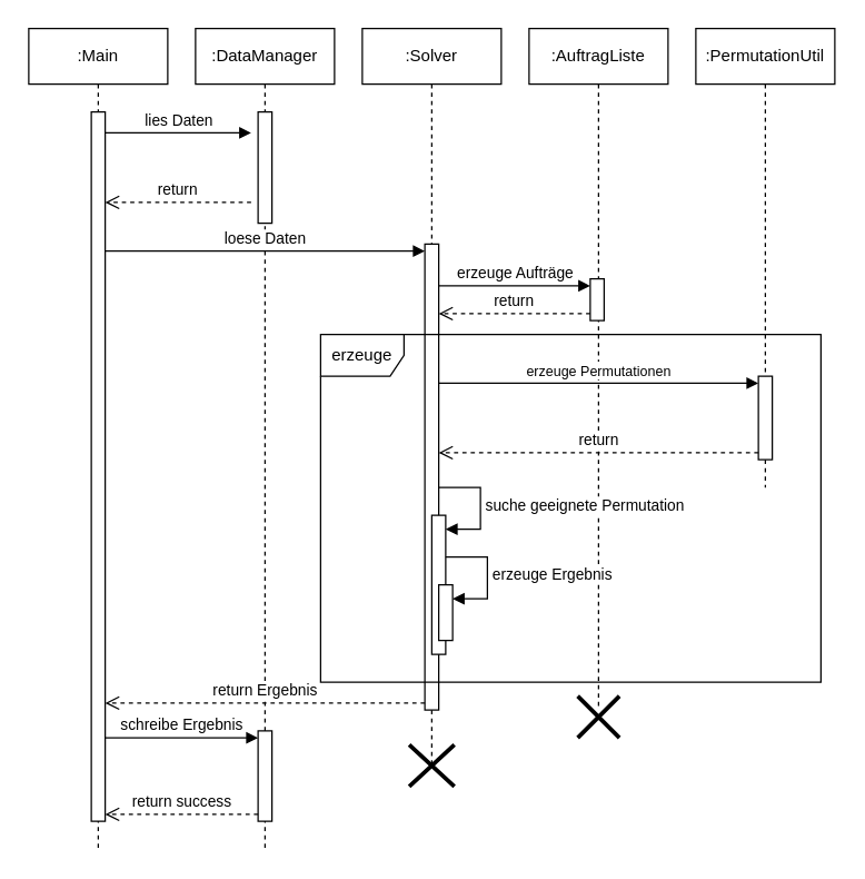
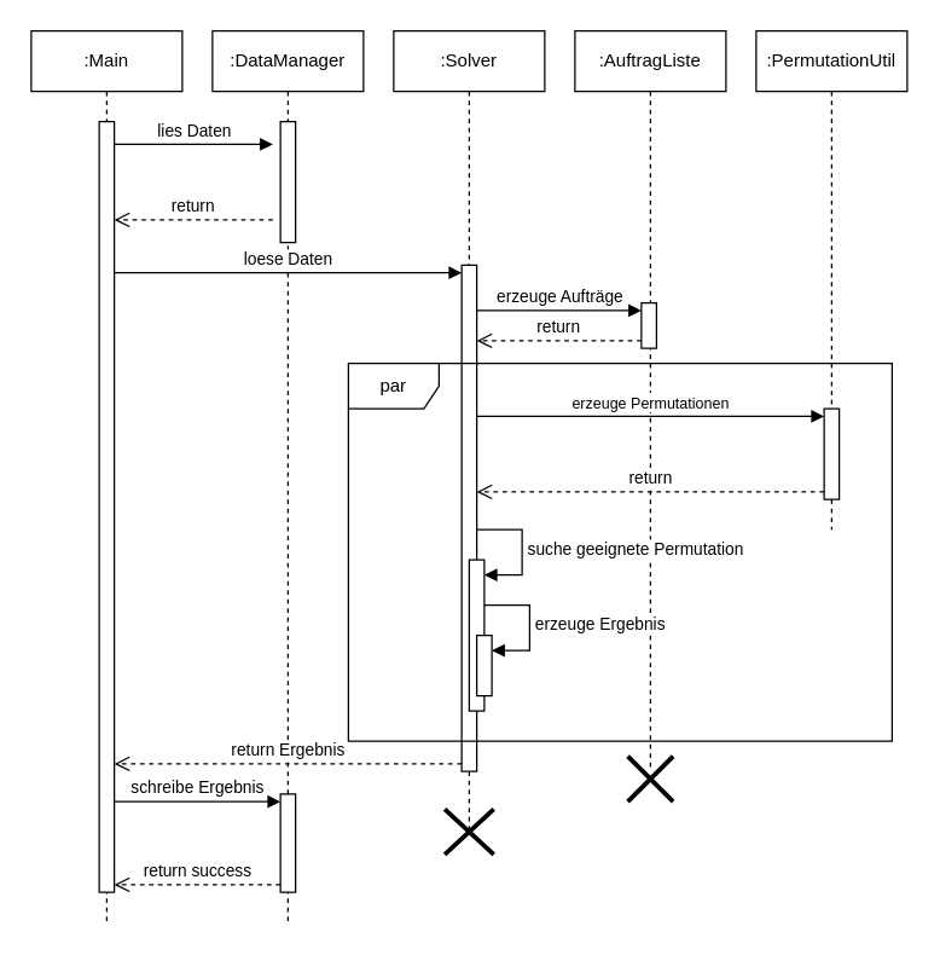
  <mxCell id="0" />
  <mxCell id="1" parent="0" />
  <mxCell id="2" value=":Main" style="shape=umlLifeline;perimeter=lifelinePerimeter;whiteSpace=wrap;html=1;container=1;dropTarget=0;collapsible=0;recursiveResize=0;outlineConnect=0;portConstraint=eastwest;newEdgeStyle={&quot;curved&quot;:0,&quot;rounded&quot;:0};" vertex="1" parent="1"><mxGeometry x="20" y="20" width="100" height="590" as="geometry" /></mxCell>
  <mxCell id="3" value="" style="html=1;points=[[0,0,0,0,5],[0,1,0,0,-5],[1,0,0,0,5],[1,1,0,0,-5]];perimeter=orthogonalPerimeter;outlineConnect=0;targetShapes=umlLifeline;portConstraint=eastwest;newEdgeStyle={&quot;curved&quot;:0,&quot;rounded&quot;:0};" vertex="1" parent="2"><mxGeometry x="45" y="60" width="10" height="510" as="geometry" /></mxCell>
  <mxCell id="4" value=":DataManager" style="shape=umlLifeline;perimeter=lifelinePerimeter;whiteSpace=wrap;html=1;container=1;dropTarget=0;collapsible=0;recursiveResize=0;outlineConnect=0;portConstraint=eastwest;newEdgeStyle={&quot;curved&quot;:0,&quot;rounded&quot;:0};" vertex="1" parent="1"><mxGeometry x="140" y="20" width="100" height="590" as="geometry" /></mxCell>
  <mxCell id="5" value="" style="html=1;points=[[0,0,0,0,5],[0,1,0,0,-5],[1,0,0,0,5],[1,1,0,0,-5]];perimeter=orthogonalPerimeter;outlineConnect=0;targetShapes=umlLifeline;portConstraint=eastwest;newEdgeStyle={&quot;curved&quot;:0,&quot;rounded&quot;:0};" vertex="1" parent="4"><mxGeometry x="45" y="60" width="10" height="80" as="geometry" /></mxCell>
  <mxCell id="6" value="" style="html=1;points=[[0,0,0,0,5],[0,1,0,0,-5],[1,0,0,0,5],[1,1,0,0,-5]];perimeter=orthogonalPerimeter;outlineConnect=0;targetShapes=umlLifeline;portConstraint=eastwest;newEdgeStyle={&quot;curved&quot;:0,&quot;rounded&quot;:0};" vertex="1" parent="4"><mxGeometry x="45" y="505" width="10" height="65" as="geometry" /></mxCell>
  <mxCell id="7" value=":Solver" style="shape=umlLifeline;perimeter=lifelinePerimeter;whiteSpace=wrap;html=1;container=1;dropTarget=0;collapsible=0;recursiveResize=0;outlineConnect=0;portConstraint=eastwest;newEdgeStyle={&quot;curved&quot;:0,&quot;rounded&quot;:0};" vertex="1" parent="1"><mxGeometry x="260" y="20" width="100" height="530" as="geometry" /></mxCell>
  <mxCell id="8" value="" style="html=1;points=[[0,0,0,0,5],[0,1,0,0,-5],[1,0,0,0,5],[1,1,0,0,-5]];perimeter=orthogonalPerimeter;outlineConnect=0;targetShapes=umlLifeline;portConstraint=eastwest;newEdgeStyle={&quot;curved&quot;:0,&quot;rounded&quot;:0};" vertex="1" parent="7"><mxGeometry x="45" y="155" width="10" height="335" as="geometry" /></mxCell>
  <mxCell id="9" value=":PermutationUtil" style="shape=umlLifeline;perimeter=lifelinePerimeter;whiteSpace=wrap;html=1;container=1;dropTarget=0;collapsible=0;recursiveResize=0;outlineConnect=0;portConstraint=eastwest;newEdgeStyle={&quot;curved&quot;:0,&quot;rounded&quot;:0};" vertex="1" parent="1"><mxGeometry x="500" y="20" width="100" height="330" as="geometry" /></mxCell>
  <mxCell id="10" value="" style="html=1;points=[[0,0,0,0,5],[0,1,0,0,-5],[1,0,0,0,5],[1,1,0,0,-5]];perimeter=orthogonalPerimeter;outlineConnect=0;targetShapes=umlLifeline;portConstraint=eastwest;newEdgeStyle={&quot;curved&quot;:0,&quot;rounded&quot;:0};" vertex="1" parent="9"><mxGeometry x="45" y="250" width="10" height="60" as="geometry" /></mxCell>
  <mxCell id="11" value=":AuftragListe" style="shape=umlLifeline;perimeter=lifelinePerimeter;whiteSpace=wrap;html=1;container=1;dropTarget=0;collapsible=0;recursiveResize=0;outlineConnect=0;portConstraint=eastwest;newEdgeStyle={&quot;curved&quot;:0,&quot;rounded&quot;:0};" vertex="1" parent="1"><mxGeometry x="380" y="20" width="100" height="490" as="geometry" /></mxCell>
  <mxCell id="12" value="" style="html=1;points=[[0,0,0,0,5],[0,1,0,0,-5],[1,0,0,0,5],[1,1,0,0,-5]];perimeter=orthogonalPerimeter;outlineConnect=0;targetShapes=umlLifeline;portConstraint=eastwest;newEdgeStyle={&quot;curved&quot;:0,&quot;rounded&quot;:0};" vertex="1" parent="11"><mxGeometry x="44" y="180" width="10" height="30" as="geometry" /></mxCell>
  <mxCell id="13" value="lies Daten" style="html=1;verticalAlign=bottom;endArrow=block;curved=0;rounded=0;" edge="1" parent="1" source="3"><mxGeometry relative="1" as="geometry"><mxPoint x="390" y="245" as="sourcePoint" /><mxPoint x="180" y="95" as="targetPoint" /></mxGeometry></mxCell>
  <mxCell id="14" value="return" style="html=1;verticalAlign=bottom;endArrow=open;dashed=1;endSize=8;curved=0;rounded=0;" edge="1" parent="1" target="3"><mxGeometry x="0.009" relative="1" as="geometry"><mxPoint x="390" y="315" as="targetPoint" /><mxPoint x="180" y="145" as="sourcePoint" /><mxPoint as="offset" /></mxGeometry></mxCell>
  <mxCell id="15" value="loese Daten" style="html=1;verticalAlign=bottom;endArrow=block;curved=0;rounded=0;entryX=0;entryY=0;entryDx=0;entryDy=5;entryPerimeter=0;" edge="1" target="8" parent="1" source="3"><mxGeometry relative="1" as="geometry"><mxPoint x="380" y="175" as="sourcePoint" /></mxGeometry></mxCell>
  <mxCell id="16" value="return Ergebnis" style="html=1;verticalAlign=bottom;endArrow=open;dashed=1;endSize=8;curved=0;rounded=0;exitX=0;exitY=1;exitDx=0;exitDy=-5;exitPerimeter=0;" edge="1" source="8" parent="1" target="3"><mxGeometry relative="1" as="geometry"><mxPoint x="380" y="245" as="targetPoint" /></mxGeometry></mxCell>
  <mxCell id="17" value="" style="shape=umlDestroy;whiteSpace=wrap;html=1;strokeWidth=3;targetShapes=umlLifeline;" vertex="1" parent="1"><mxGeometry x="293.75" y="535" width="32.5" height="30" as="geometry" /></mxCell>
- <mxCell id="18" value="erzeuge" style="shape=umlFrame;whiteSpace=wrap;html=1;pointerEvents=0;" vertex="1" parent="1"><mxGeometry x="230" y="240" width="360" height="250" as="geometry" /></mxCell>
+ <mxCell id="18" value="par" style="shape=umlFrame;whiteSpace=wrap;html=1;pointerEvents=0;" vertex="1" parent="1"><mxGeometry x="230" y="240" width="360" height="250" as="geometry" /></mxCell>
  <mxCell id="19" value="&lt;font style=&quot;font-size: 10px;&quot;&gt;erzeuge Permutationen&lt;/font&gt;" style="html=1;verticalAlign=bottom;endArrow=block;curved=0;rounded=0;entryX=0;entryY=0;entryDx=0;entryDy=5;entryPerimeter=0;" edge="1" target="10" parent="1" source="8"><mxGeometry relative="1" as="geometry"><mxPoint x="322.5" y="265" as="sourcePoint" /><mxPoint as="offset" /></mxGeometry></mxCell>
  <mxCell id="20" value="return" style="html=1;verticalAlign=bottom;endArrow=open;dashed=1;endSize=8;curved=0;rounded=0;exitX=0;exitY=1;exitDx=0;exitDy=-5;exitPerimeter=0;" edge="1" source="10" parent="1" target="8"><mxGeometry relative="1" as="geometry"><mxPoint x="322.5" y="335" as="targetPoint" /></mxGeometry></mxCell>
  <mxCell id="21" value="" style="html=1;points=[[0,0,0,0,5],[0,1,0,0,-5],[1,0,0,0,5],[1,1,0,0,-5]];perimeter=orthogonalPerimeter;outlineConnect=0;targetShapes=umlLifeline;portConstraint=eastwest;newEdgeStyle={&quot;curved&quot;:0,&quot;rounded&quot;:0};" vertex="1" parent="1"><mxGeometry x="310" y="370" width="10" height="100" as="geometry" /></mxCell>
  <mxCell id="22" value="suche geeignete Permutation" style="html=1;align=left;spacingLeft=2;endArrow=block;rounded=0;edgeStyle=orthogonalEdgeStyle;curved=0;rounded=0;" edge="1" target="21" parent="1"><mxGeometry relative="1" as="geometry"><mxPoint x="315" y="350" as="sourcePoint" /><Array as="points"><mxPoint x="345" y="380" /></Array></mxGeometry></mxCell>
  <mxCell id="23" value="" style="html=1;points=[[0,0,0,0,5],[0,1,0,0,-5],[1,0,0,0,5],[1,1,0,0,-5]];perimeter=orthogonalPerimeter;outlineConnect=0;targetShapes=umlLifeline;portConstraint=eastwest;newEdgeStyle={&quot;curved&quot;:0,&quot;rounded&quot;:0};" vertex="1" parent="1"><mxGeometry x="315" y="420" width="10" height="40" as="geometry" /></mxCell>
  <mxCell id="24" value="erzeuge Ergebnis" style="html=1;align=left;spacingLeft=2;endArrow=block;rounded=0;edgeStyle=orthogonalEdgeStyle;curved=0;rounded=0;" edge="1" target="23" parent="1"><mxGeometry relative="1" as="geometry"><mxPoint x="320" y="400" as="sourcePoint" /><Array as="points"><mxPoint x="350" y="430" /></Array></mxGeometry></mxCell>
  <mxCell id="25" value="" style="shape=umlDestroy;whiteSpace=wrap;html=1;strokeWidth=3;targetShapes=umlLifeline;" vertex="1" parent="1"><mxGeometry x="415" y="500" width="30" height="30" as="geometry" /></mxCell>
  <mxCell id="26" value="return success" style="html=1;verticalAlign=bottom;endArrow=open;dashed=1;endSize=8;curved=0;rounded=0;exitX=0;exitY=1;exitDx=0;exitDy=-5;entryX=1;entryY=1;entryDx=0;entryDy=-5;entryPerimeter=0;" edge="1" source="6" parent="1" target="3"><mxGeometry relative="1" as="geometry"><mxPoint x="115" y="600" as="targetPoint" /></mxGeometry></mxCell>
  <mxCell id="27" value="schreibe Ergebnis" style="html=1;verticalAlign=bottom;endArrow=block;curved=0;rounded=0;entryX=0;entryY=0;entryDx=0;entryDy=5;" edge="1" target="6" parent="1" source="3"><mxGeometry relative="1" as="geometry"><mxPoint x="115" y="530" as="sourcePoint" /></mxGeometry></mxCell>
  <mxCell id="28" value="erzeuge Aufträge" style="html=1;verticalAlign=bottom;endArrow=block;curved=0;rounded=0;entryX=0;entryY=0;entryDx=0;entryDy=5;" edge="1" target="12" parent="1" source="8"><mxGeometry relative="1" as="geometry"><mxPoint x="354" y="155" as="sourcePoint" /></mxGeometry></mxCell>
  <mxCell id="29" value="return" style="html=1;verticalAlign=bottom;endArrow=open;dashed=1;endSize=8;curved=0;rounded=0;exitX=0;exitY=1;exitDx=0;exitDy=-5;" edge="1" source="12" parent="1" target="8"><mxGeometry relative="1" as="geometry"><mxPoint x="354" y="225" as="targetPoint" /></mxGeometry></mxCell>
